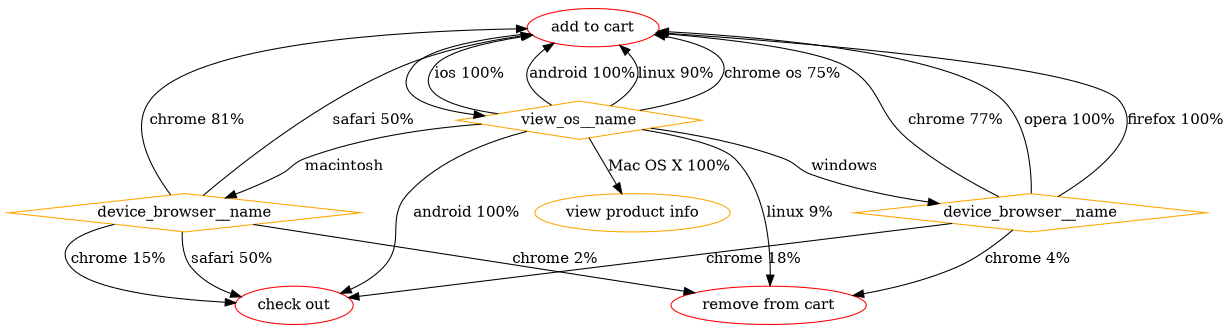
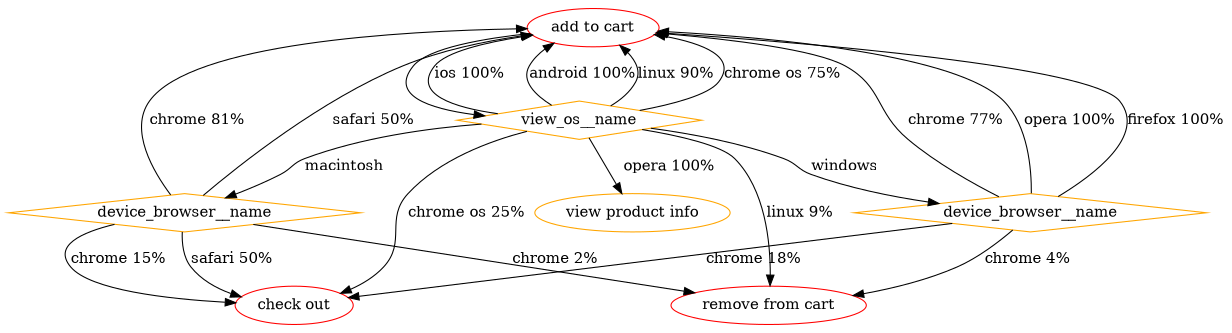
  digraph {
    node [color=orange shape=oval]
    n1 [color=red label="add to cart"]
    n2 [label=view_os__name shape=diamond]
    n3 [label=device_browser__name shape=diamond]
    n4 [color=red label="check out"]
    n5 [color=red label="remove from cart"]
    n6 [label="view product info"]
    n7 [label=device_browser__name shape=diamond]
    n1 -> n2
    n2 -> n1 [label="ios 100%"]
    n2 -> n1 [label="android 100%"]
    n2 -> n1 [label="linux 90%"]
    n2 -> n1 [label="chrome os 75%"]
    n2 -> n3 [label=macintosh]
-   n2 -> n4 [label="android 100%"]
+   n2 -> n4 [label="chrome os 25%"]
    n2 -> n5 [label="linux 9%"]
-   n2 -> n6 [label="Mac OS X 100%"]
+   n2 -> n6 [label="opera 100%"]
    n2 -> n7 [label=windows]
    n3 -> n1 [label="chrome 81%"]
    n3 -> n1 [label="safari 50%"]
    n3 -> n4 [label="chrome 15%"]
    n3 -> n4 [label="safari 50%"]
    n3 -> n5 [label="chrome 2%"]
    n7 -> n1 [label="chrome 77%"]
    n7 -> n1 [label="opera 100%"]
    n7 -> n1 [label="firefox 100%"]
    n7 -> n4 [label="chrome 18%"]
    n7 -> n5 [label="chrome 4%"]
  }
